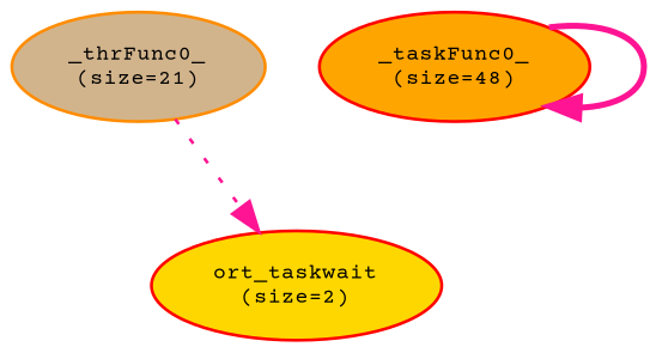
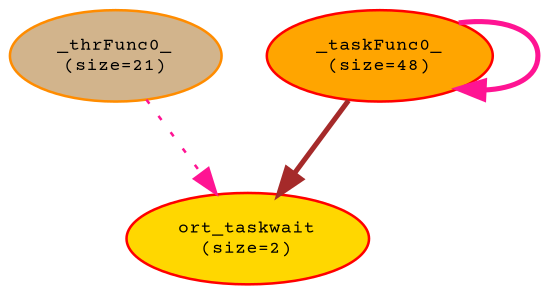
  digraph {
    fontname="Courier Prime"
    rankdir=TB
    node [color=red fontname="Courier Prime" fontsize=7 style=filled]
    edge [color=deeppink fontname="Courier Prime" style=bold]
    n1 [color=darkorange fillcolor=tan label="_thrFunc0_\n(size=21)"]
    n2 [fillcolor=gold label="ort_taskwait\n(size=2)"]
    n3 [fillcolor=orange label="_taskFunc0_\n(size=48)"]
    n1 -> n2 [style=dotted]
+   n3 -> n2 [color=brown]
    n3 -> n3
  }
